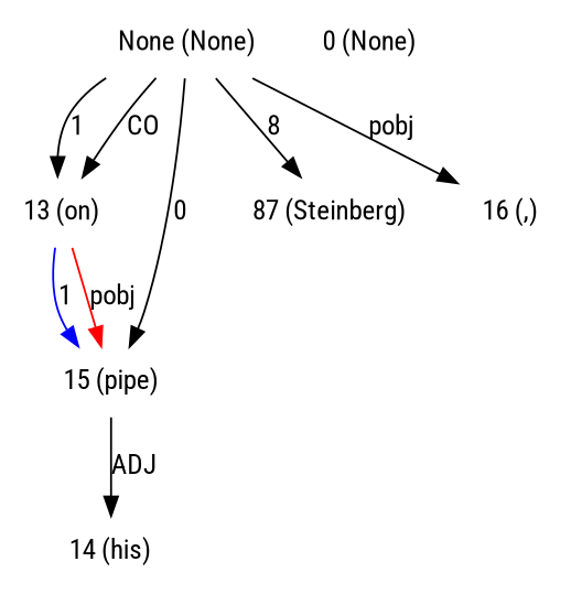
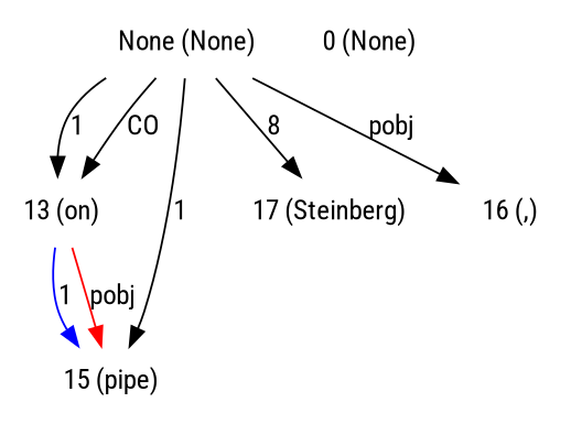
  digraph {
    fontname="Roboto Condensed"
    node [fontname="Roboto Condensed" shape=plaintext]
    edge [dir=forward fontname="Roboto Condensed"]
    n1 [label="None (None)"]
    n2 [label="13 (on)"]
    n3 [label="15 (pipe)"]
-   n4 [label="87 (Steinberg)"]
+   n4 [label="17 (Steinberg)"]
    n5 [label="16 (,)"]
-   n6 [label="14 (his)"]
    n7 [label="0 (None)"]
    n1 -> n2 [label=1]
    n1 -> n2 [label=CO]
-   n1 -> n3 [label=0]
+   n1 -> n3 [label=1]
    n1 -> n4 [label=8]
    n1 -> n5 [label=pobj]
    n2 -> n3 [color=blue label=1]
    n2 -> n3 [color=red label=pobj]
-   n3 -> n6 [label=ADJ]
  }
